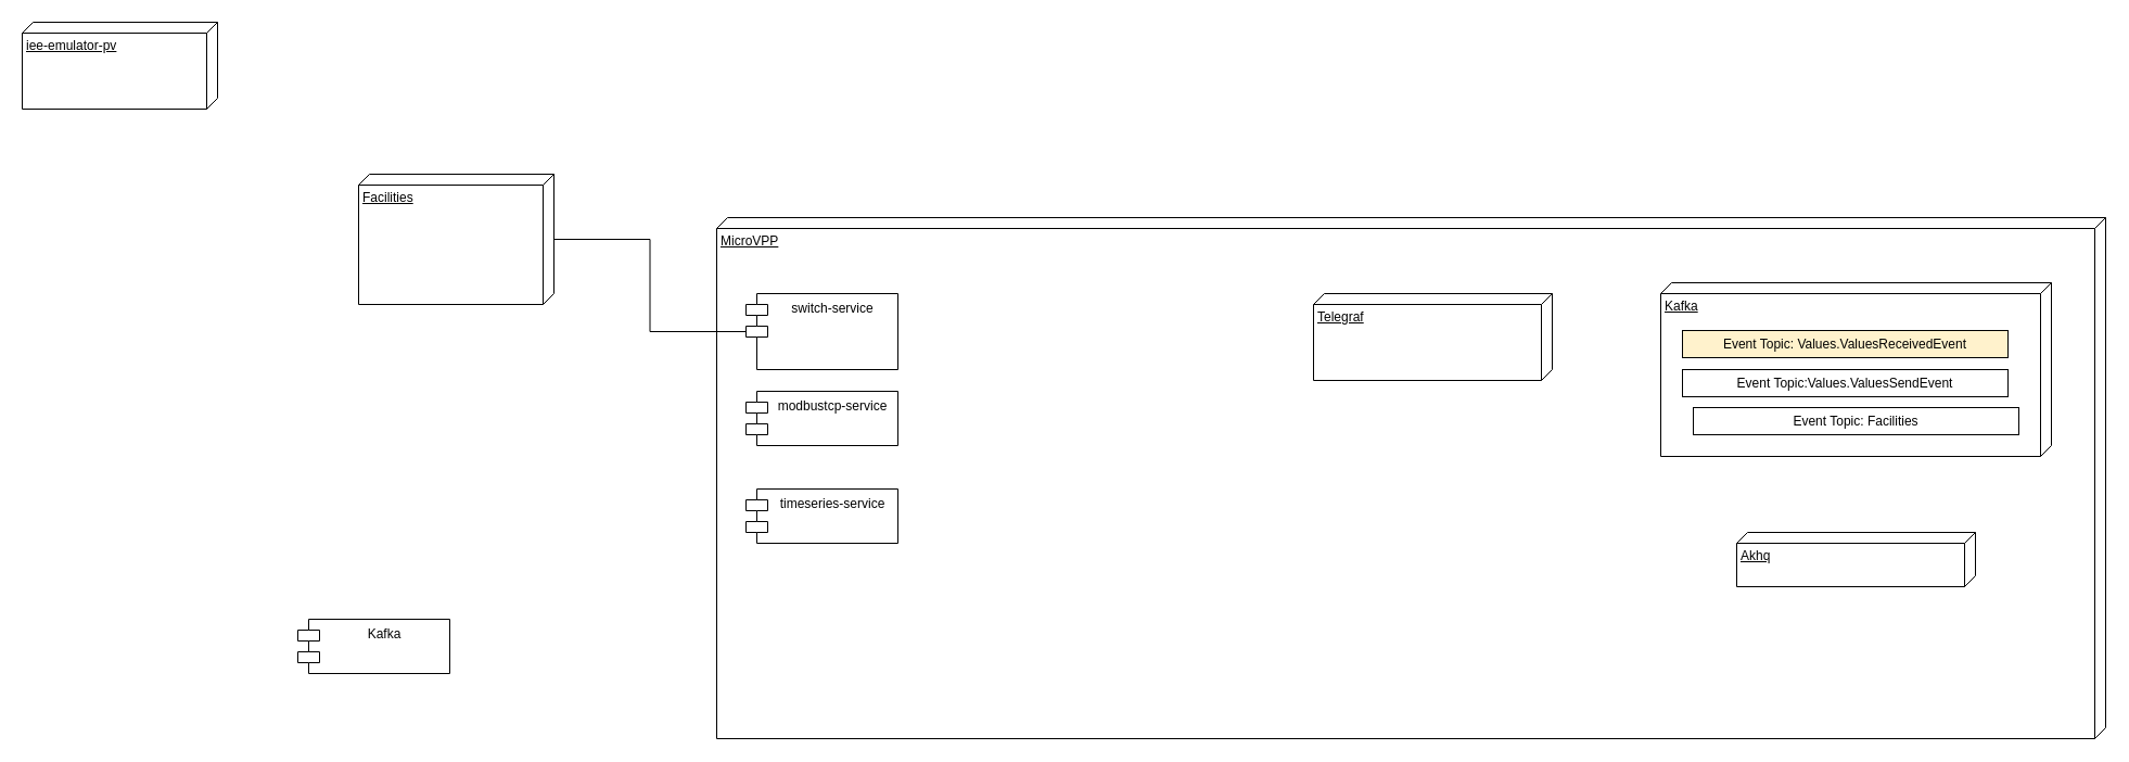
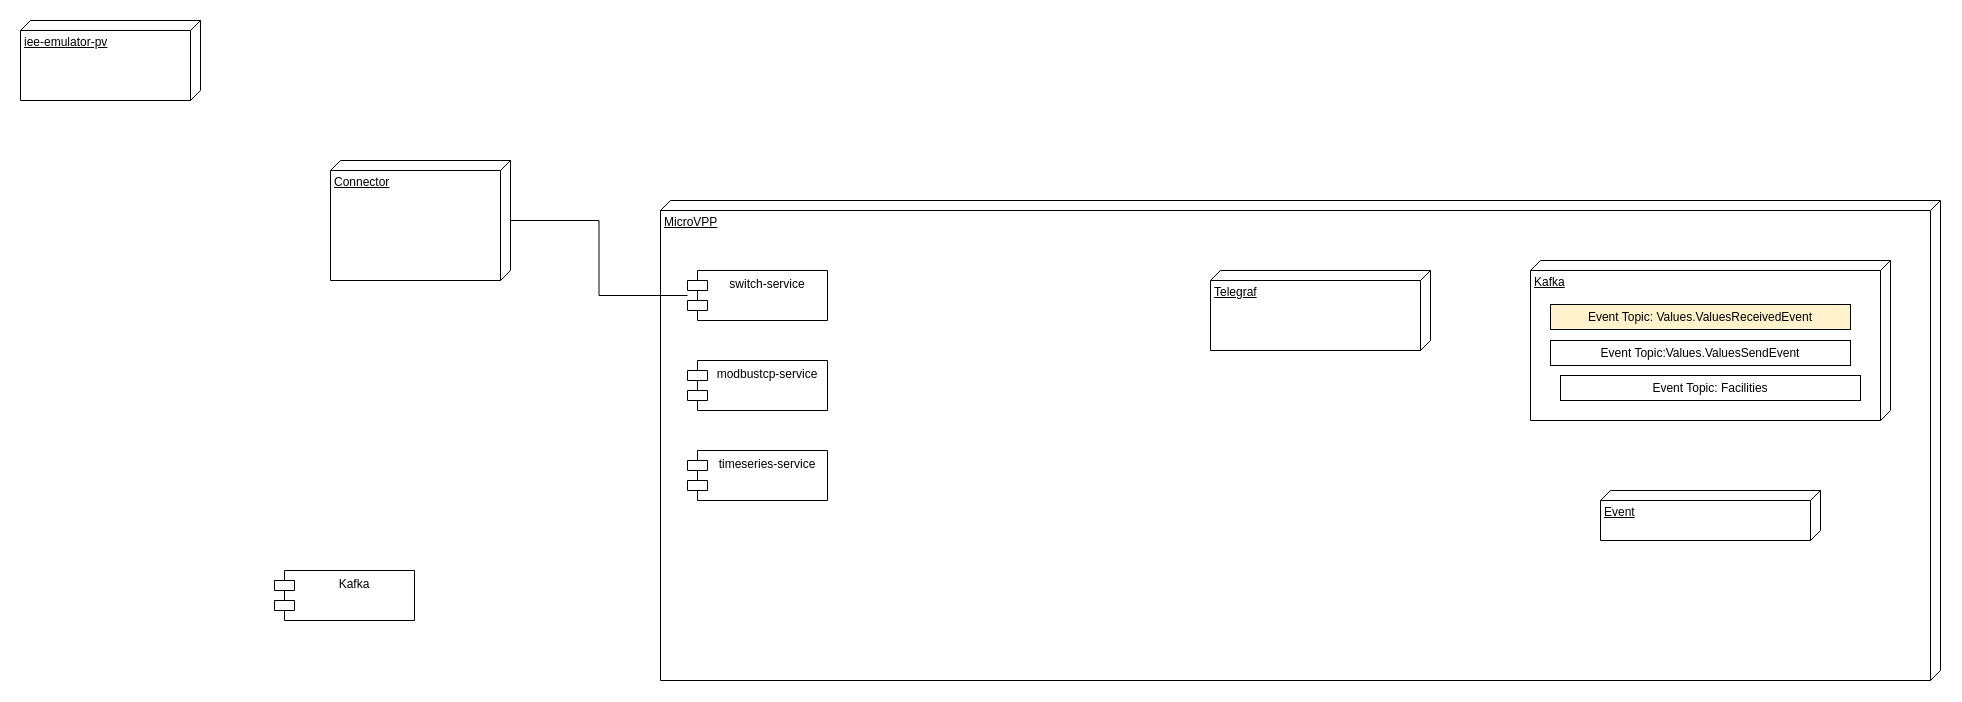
  <mxCell id="0" />
  <mxCell id="1" parent="0" />
  <mxCell id="2" value="MicroVPP" style="verticalAlign=top;align=left;spacingTop=8;spacingLeft=2;spacingRight=12;shape=cube;size=10;direction=south;fontStyle=4;html=1;whiteSpace=wrap;" vertex="1" parent="1"><mxGeometry x="660" y="200" width="1280" height="480" as="geometry" /></mxCell>
  <mxCell id="3" style="edgeStyle=orthogonalEdgeStyle;rounded=0;orthogonalLoop=1;jettySize=auto;html=1;endArrow=none;endFill=0;" edge="1" parent="1" source="4" target="5"><mxGeometry relative="1" as="geometry" /></mxCell>
- <mxCell id="4" value="Facilities" style="verticalAlign=top;align=left;spacingTop=8;spacingLeft=2;spacingRight=12;shape=cube;size=10;direction=south;fontStyle=4;html=1;whiteSpace=wrap;" vertex="1" parent="1"><mxGeometry x="330" y="160" width="180" height="120" as="geometry" /></mxCell>
- <mxCell id="5" value="switch-service" style="shape=module;align=left;spacingLeft=20;align=center;verticalAlign=top;whiteSpace=wrap;html=1;" vertex="1" parent="1"><mxGeometry x="687" y="270" width="140" height="70" as="geometry" /></mxCell>
+ <mxCell id="4" value="Connector" style="verticalAlign=top;align=left;spacingTop=8;spacingLeft=2;spacingRight=12;shape=cube;size=10;direction=south;fontStyle=4;html=1;whiteSpace=wrap;" vertex="1" parent="1"><mxGeometry x="330" y="160" width="180" height="120" as="geometry" /></mxCell>
+ <mxCell id="5" value="switch-service" style="shape=module;align=left;spacingLeft=20;align=center;verticalAlign=top;whiteSpace=wrap;html=1;" vertex="1" parent="1"><mxGeometry x="687" y="270" width="140" height="50" as="geometry" /></mxCell>
  <mxCell id="6" value="timeseries-service" style="shape=module;align=left;spacingLeft=20;align=center;verticalAlign=top;whiteSpace=wrap;html=1;" vertex="1" parent="1"><mxGeometry x="687" y="450" width="140" height="50" as="geometry" /></mxCell>
  <mxCell id="7" value="modbustcp-service" style="shape=module;align=left;spacingLeft=20;align=center;verticalAlign=top;whiteSpace=wrap;html=1;" vertex="1" parent="1"><mxGeometry x="687" y="360" width="140" height="50" as="geometry" /></mxCell>
  <mxCell id="8" value="Kafka" style="shape=module;align=left;spacingLeft=20;align=center;verticalAlign=top;whiteSpace=wrap;html=1;" vertex="1" parent="1"><mxGeometry x="274" y="570" width="140" height="50" as="geometry" /></mxCell>
  <mxCell id="9" value="Telegraf" style="verticalAlign=top;align=left;spacingTop=8;spacingLeft=2;spacingRight=12;shape=cube;size=10;direction=south;fontStyle=4;html=1;whiteSpace=wrap;" vertex="1" parent="1"><mxGeometry x="1210" y="270" width="220" height="80" as="geometry" /></mxCell>
- <mxCell id="10" value="Akhq" style="verticalAlign=top;align=left;spacingTop=8;spacingLeft=2;spacingRight=12;shape=cube;size=10;direction=south;fontStyle=4;html=1;whiteSpace=wrap;" vertex="1" parent="1"><mxGeometry x="1600" y="490" width="220" height="50" as="geometry" /></mxCell>
+ <mxCell id="10" value="Event" style="verticalAlign=top;align=left;spacingTop=8;spacingLeft=2;spacingRight=12;shape=cube;size=10;direction=south;fontStyle=4;html=1;whiteSpace=wrap;" vertex="1" parent="1"><mxGeometry x="1600" y="490" width="220" height="50" as="geometry" /></mxCell>
  <mxCell id="11" value="iee-emulator-pv" style="verticalAlign=top;align=left;spacingTop=8;spacingLeft=2;spacingRight=12;shape=cube;size=10;direction=south;fontStyle=4;html=1;whiteSpace=wrap;" vertex="1" parent="1"><mxGeometry x="20" y="20" width="180" height="80" as="geometry" /></mxCell>
  <mxCell id="12" value="" style="group" vertex="1" connectable="0" parent="1"><mxGeometry x="1530" y="260" width="360" height="160" as="geometry" /></mxCell>
  <mxCell id="13" value="Kafka" style="verticalAlign=top;align=left;spacingTop=8;spacingLeft=2;spacingRight=12;shape=cube;size=10;direction=south;fontStyle=4;html=1;whiteSpace=wrap;" vertex="1" parent="12"><mxGeometry width="360" height="160" as="geometry" /></mxCell>
  <mxCell id="14" value="Event Topic: Values.ValuesReceivedEvent" style="html=1;whiteSpace=wrap;fillColor=#fff2cc;" vertex="1" parent="12"><mxGeometry x="20" y="44" width="300" height="25" as="geometry" /></mxCell>
  <mxCell id="15" value="Event Topic:Values.ValuesSendEvent" style="html=1;whiteSpace=wrap;" vertex="1" parent="12"><mxGeometry x="20" y="80" width="300" height="25" as="geometry" /></mxCell>
  <mxCell id="16" value="Event Topic: Facilities" style="html=1;whiteSpace=wrap;" vertex="1" parent="12"><mxGeometry x="30" y="115" width="300" height="25" as="geometry" /></mxCell>
